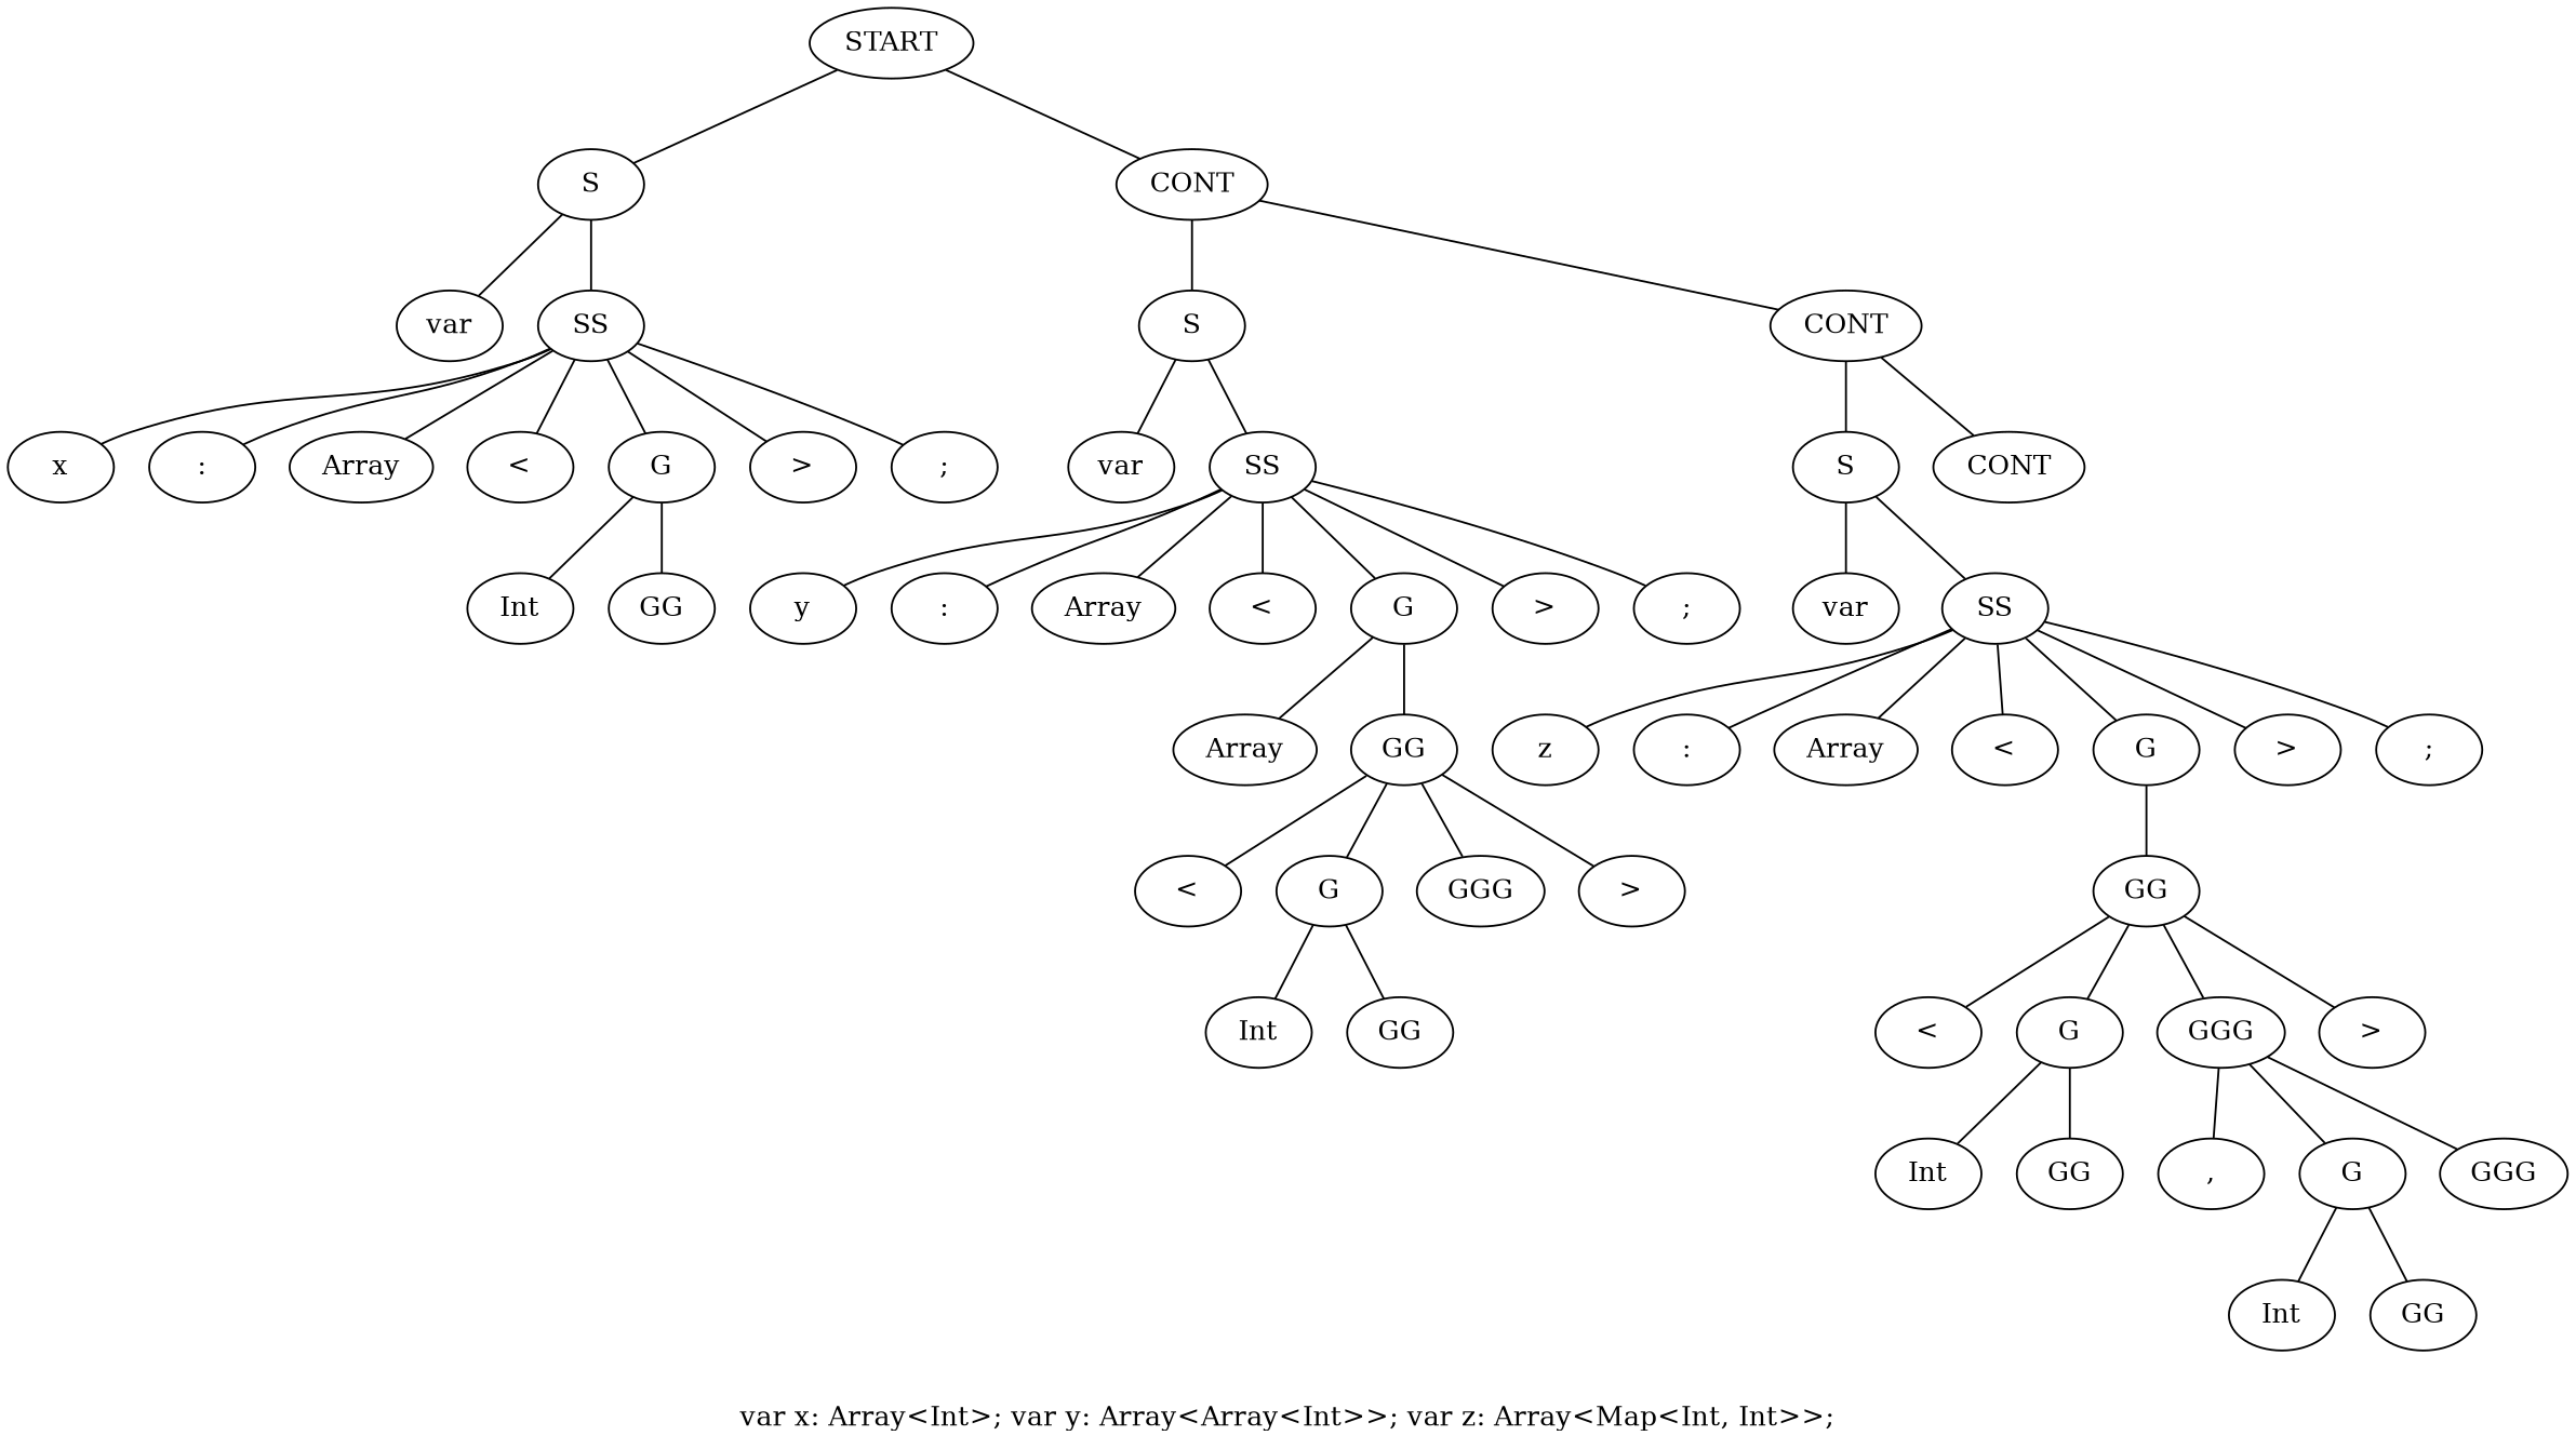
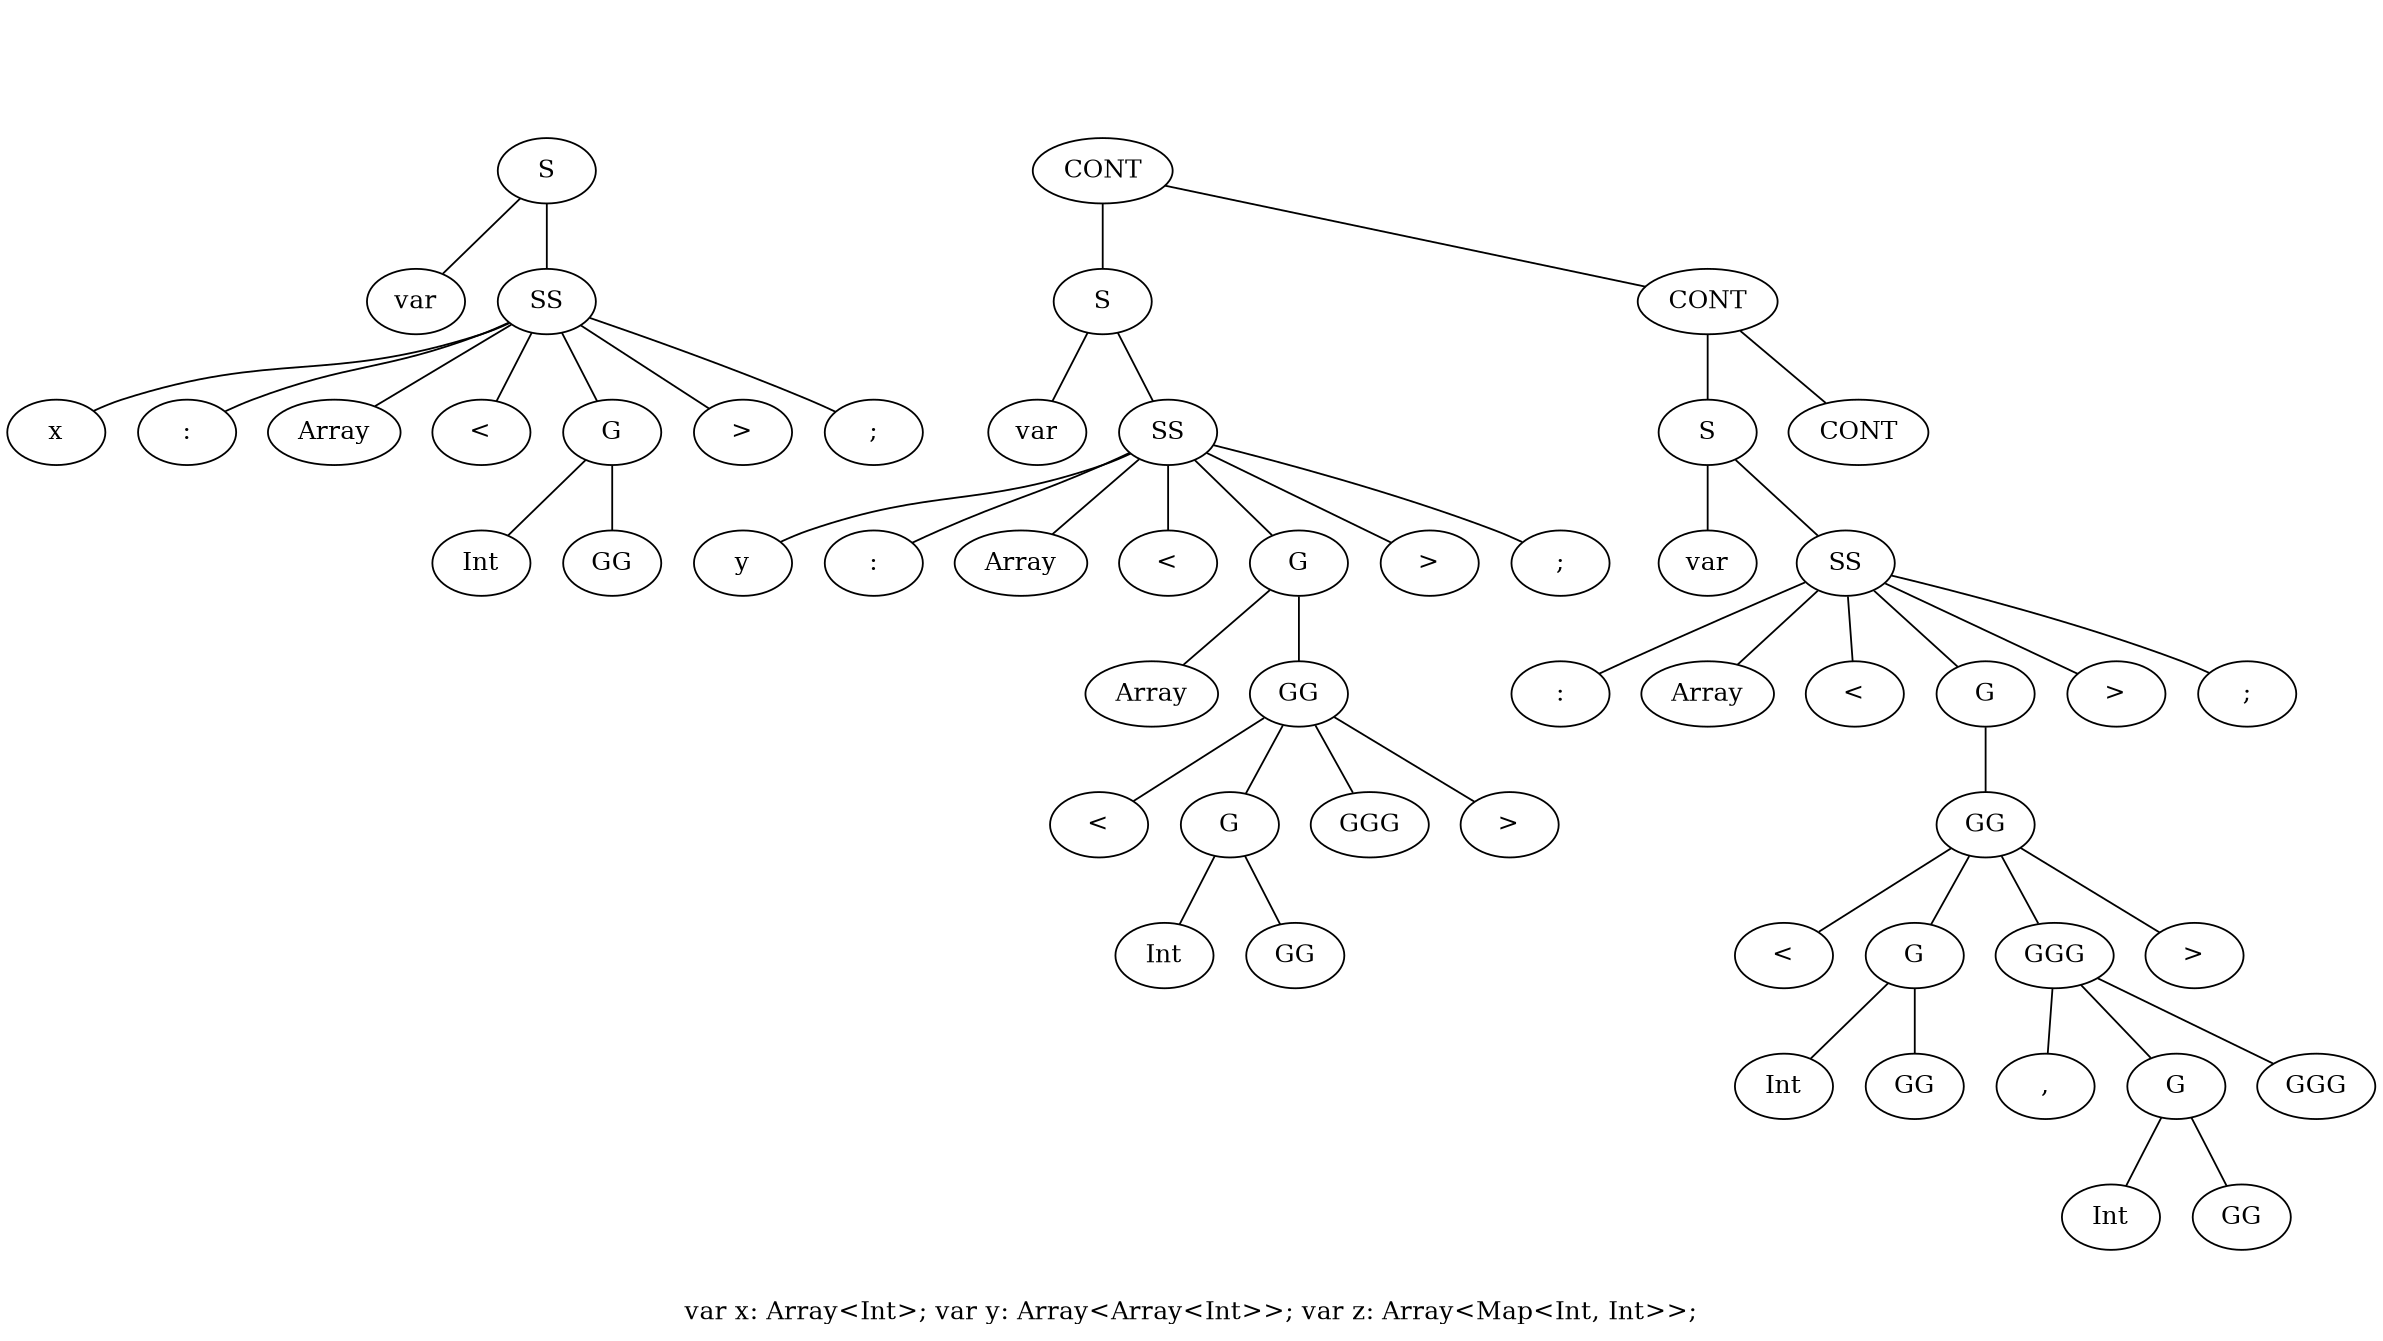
  graph {
    label="var x: Array<Int>; var y: Array<Array<Int>>; var z: Array<Map<Int, Int>>;"
-   n1 [label=START]
    n2 [label=S]
    n3 [label=CONT]
    n4 [label=var]
    n5 [label=SS]
    n6 [label=S]
    n7 [label=CONT]
    n8 [label=x]
    n9 [label=":"]
    n10 [label=Array]
    n11 [label="<"]
    n12 [label=G]
    n13 [label=">"]
    n14 [label=";"]
    n15 [label=var]
    n16 [label=SS]
    n17 [label=S]
    n18 [label=CONT]
    n19 [label=Int]
    n20 [label=GG]
    n21 [label=y]
    n22 [label=":"]
    n23 [label=Array]
    n24 [label="<"]
    n25 [label=G]
    n26 [label=">"]
    n27 [label=";"]
    n28 [label=var]
    n29 [label=SS]
    n30 [label=Array]
    n31 [label=GG]
-   n32 [label=z]
    n33 [label=":"]
    n34 [label=Array]
    n35 [label="<"]
    n36 [label=G]
    n37 [label=">"]
    n38 [label=";"]
    n39 [label="<"]
    n40 [label=G]
    n41 [label=GGG]
    n42 [label=">"]
    n43 [label=GG]
    n44 [label=Int]
    n45 [label=GG]
    n46 [label="<"]
    n47 [label=G]
    n48 [label=GGG]
    n49 [label=">"]
    n50 [label=Int]
    n51 [label=GG]
    n52 [label=","]
    n53 [label=G]
    n54 [label=GGG]
    n55 [label=Int]
    n56 [label=GG]
-   n1 -- n2
-   n1 -- n3
    n2 -- n4
    n2 -- n5
    n3 -- n6
    n3 -- n7
    n5 -- n8
    n5 -- n9
    n5 -- n10
    n5 -- n11
    n5 -- n12
    n5 -- n13
    n5 -- n14
    n6 -- n15
    n6 -- n16
    n7 -- n17
    n7 -- n18
    n12 -- n19
    n12 -- n20
    n16 -- n21
    n16 -- n22
    n16 -- n23
    n16 -- n24
    n16 -- n25
    n16 -- n26
    n16 -- n27
    n17 -- n28
    n17 -- n29
    n25 -- n30
    n25 -- n31
-   n29 -- n32
    n29 -- n33
    n29 -- n34
    n29 -- n35
    n29 -- n36
    n29 -- n37
    n29 -- n38
    n31 -- n39
    n31 -- n40
    n31 -- n41
    n31 -- n42
    n36 -- n43
    n40 -- n44
    n40 -- n45
    n43 -- n46
    n43 -- n47
    n43 -- n48
    n43 -- n49
    n47 -- n50
    n47 -- n51
    n48 -- n52
    n48 -- n53
    n48 -- n54
    n53 -- n55
    n53 -- n56
  }
